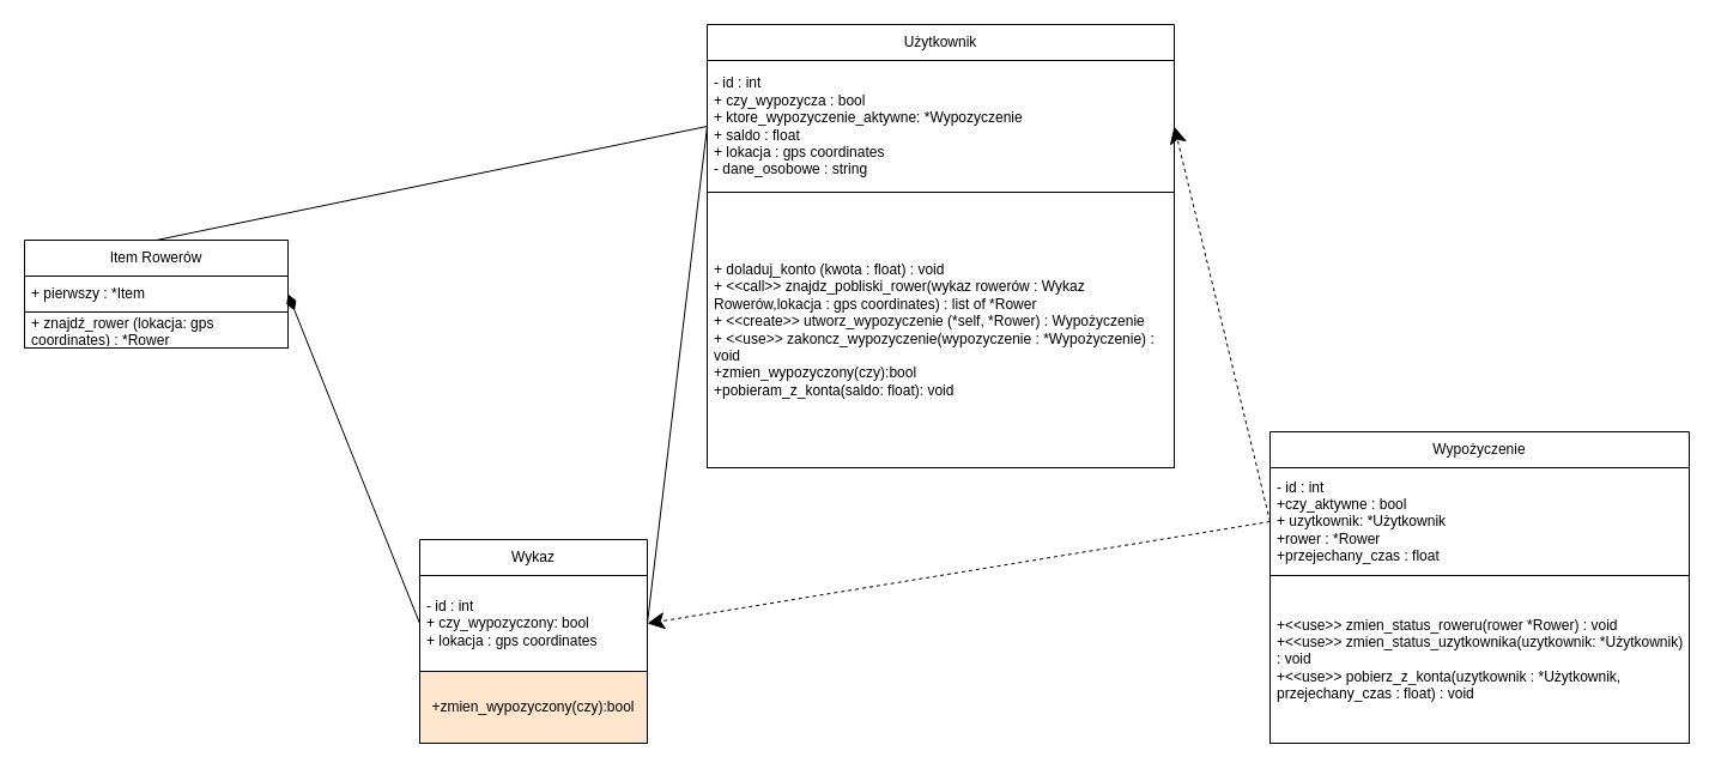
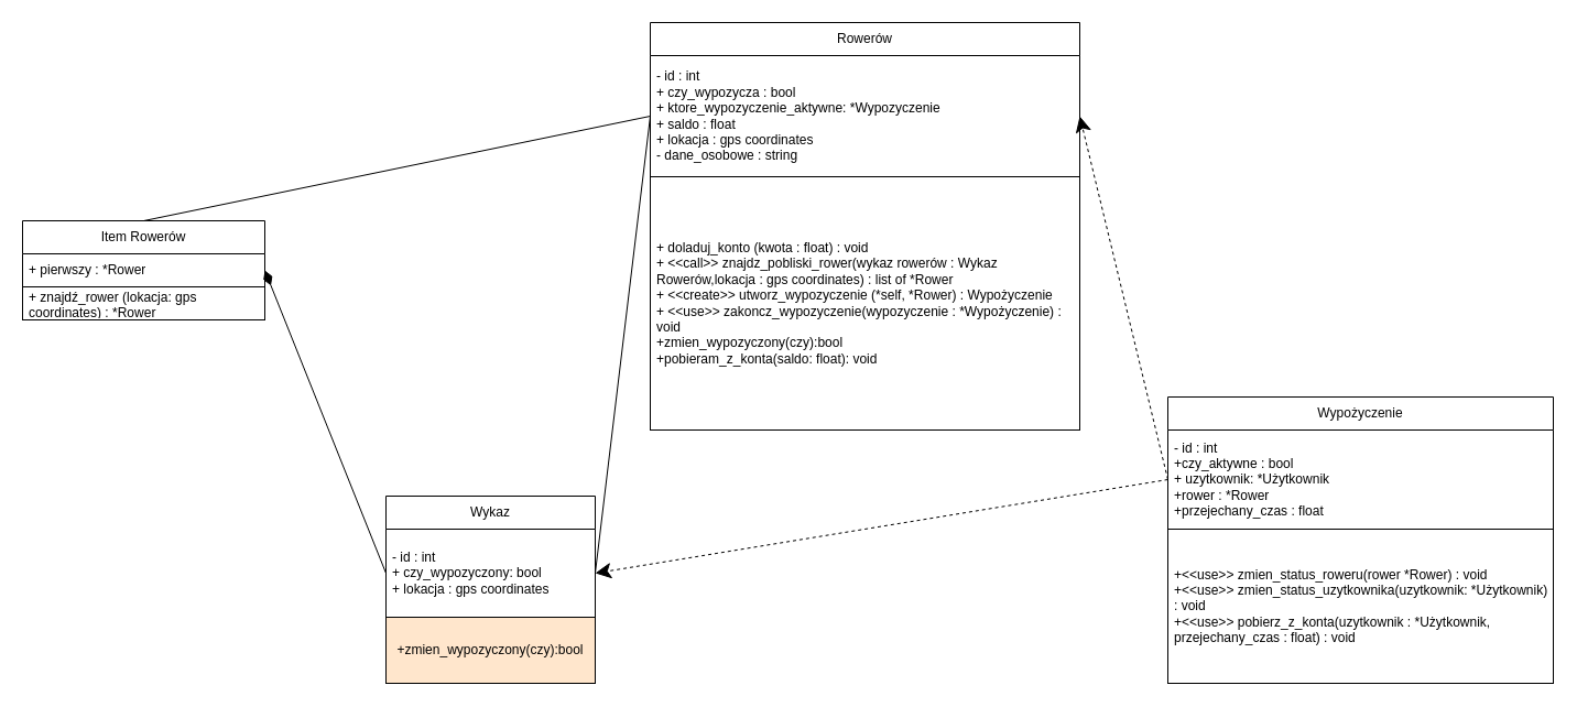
  <mxCell id="0" />
  <mxCell id="1" parent="0" />
- <mxCell id="2" value="Użytkownik" style="swimlane;fontStyle=0;childLayout=stackLayout;horizontal=1;startSize=30;horizontalStack=0;resizeParent=1;resizeParentMax=0;resizeLast=0;collapsible=1;marginBottom=0;whiteSpace=wrap;html=1;" parent="1" vertex="1"><mxGeometry x="590" y="20" width="390" height="370" as="geometry" /></mxCell>
+ <mxCell id="2" value="Rowerów" style="swimlane;fontStyle=0;childLayout=stackLayout;horizontal=1;startSize=30;horizontalStack=0;resizeParent=1;resizeParentMax=0;resizeLast=0;collapsible=1;marginBottom=0;whiteSpace=wrap;html=1;" parent="1" vertex="1"><mxGeometry x="590" y="20" width="390" height="370" as="geometry" /></mxCell>
  <mxCell id="3" value="&lt;div&gt;- id : int&lt;/div&gt;&lt;div&gt;+ czy_wypozycza : bool&lt;/div&gt;&lt;div&gt;+ ktore_wypozyczenie_aktywne: *Wypozyczenie&lt;br&gt;&lt;/div&gt;&lt;div&gt;+ saldo : float&lt;/div&gt;&lt;div&gt;+ lokacja : gps coordinates&lt;/div&gt;&lt;div&gt;- dane_osobowe : string&lt;br&gt;&lt;/div&gt;" style="text;strokeColor=none;fillColor=none;align=left;verticalAlign=middle;spacingLeft=4;spacingRight=4;overflow=hidden;points=[[0,0.5],[1,0.5]];portConstraint=eastwest;rotatable=0;whiteSpace=wrap;html=1;" parent="2" vertex="1"><mxGeometry y="30" width="390" height="110" as="geometry" /></mxCell>
  <mxCell id="4" value="&lt;div&gt;+ doladuj_konto (kwota : float) : void&lt;br&gt;+ &amp;lt;&amp;lt;call&amp;gt;&amp;gt; znajdz_pobliski_rower(wykaz rowerów : Wykaz Rowerów,lokacja : gps coordinates) : list of *Rower&lt;br&gt;+ &amp;lt;&amp;lt;create&amp;gt;&amp;gt; utworz_wypozyczenie (*self, *Rower) : Wypożyczenie&lt;br&gt;+ &amp;lt;&amp;lt;use&amp;gt;&amp;gt; zakoncz_wypozyczenie(wypozyczenie : *Wypożyczenie) : void&lt;/div&gt;&lt;div&gt;+zmien_wypozyczony(czy):bool&lt;/div&gt;&lt;div&gt;+pobieram_z_konta(saldo: float): void&lt;br&gt;&lt;/div&gt;" style="text;strokeColor=default;fillColor=none;align=left;verticalAlign=middle;spacingLeft=4;spacingRight=4;overflow=hidden;points=[[0,0.5],[1,0.5]];portConstraint=eastwest;rotatable=0;whiteSpace=wrap;html=1;" parent="2" vertex="1"><mxGeometry y="140" width="390" height="230" as="geometry" /></mxCell>
  <mxCell id="5" value="Wykaz" style="swimlane;fontStyle=0;childLayout=stackLayout;horizontal=1;startSize=30;horizontalStack=0;resizeParent=1;resizeParentMax=0;resizeLast=0;collapsible=1;marginBottom=0;whiteSpace=wrap;html=1;" parent="1" vertex="1"><mxGeometry x="350" y="450" width="190" height="110" as="geometry" /></mxCell>
  <mxCell id="6" value="- id : int&lt;br&gt;+ czy_wypozyczony: bool&lt;br&gt;+ lokacja : gps coordinates" style="text;strokeColor=none;fillColor=none;align=left;verticalAlign=middle;spacingLeft=4;spacingRight=4;overflow=hidden;points=[[0,0.5],[1,0.5]];portConstraint=eastwest;rotatable=0;whiteSpace=wrap;html=1;" parent="5" vertex="1"><mxGeometry y="30" width="190" height="80" as="geometry" /></mxCell>
  <mxCell id="7" value="Item 2" style="text;strokeColor=default;fillColor=none;align=left;verticalAlign=middle;spacingLeft=4;spacingRight=4;overflow=hidden;points=[[0,0.5],[1,0.5]];portConstraint=eastwest;rotatable=0;whiteSpace=wrap;html=1;" parent="5" vertex="1"><mxGeometry y="110" width="190" as="geometry" /></mxCell>
  <mxCell id="8" value="Wypożyczenie" style="swimlane;fontStyle=0;childLayout=stackLayout;horizontal=1;startSize=30;horizontalStack=0;resizeParent=1;resizeParentMax=0;resizeLast=0;collapsible=1;marginBottom=0;whiteSpace=wrap;html=1;" parent="1" vertex="1"><mxGeometry x="1060" y="360" width="350" height="260" as="geometry" /></mxCell>
  <mxCell id="9" value="- id : int&lt;br&gt;+czy_aktywne : bool&lt;br&gt;+ uzytkownik: *Użytkownik&lt;br&gt;+rower : *Rower&lt;br&gt;+przejechany_czas : float" style="text;strokeColor=none;fillColor=none;align=left;verticalAlign=middle;spacingLeft=4;spacingRight=4;overflow=hidden;points=[[0,0.5],[1,0.5]];portConstraint=eastwest;rotatable=0;whiteSpace=wrap;html=1;" parent="8" vertex="1"><mxGeometry y="30" width="350" height="90" as="geometry" /></mxCell>
  <mxCell id="10" value="+&amp;lt;&amp;lt;use&amp;gt;&amp;gt; zmien_status_roweru(rower *Rower) : void&lt;br&gt;+&amp;lt;&amp;lt;use&amp;gt;&amp;gt; zmien_status_uzytkownika(uzytkownik: *Użytkownik) : void&lt;div&gt;+&amp;lt;&amp;lt;use&amp;gt;&amp;gt; pobierz_z_konta(uzytkownik : *Użytkownik, przejechany_czas : float) : void&lt;br&gt;&lt;/div&gt;" style="text;strokeColor=default;fillColor=none;align=left;verticalAlign=middle;spacingLeft=4;spacingRight=4;overflow=hidden;points=[[0,0.5],[1,0.5]];portConstraint=eastwest;rotatable=0;whiteSpace=wrap;html=1;" parent="8" vertex="1"><mxGeometry y="120" width="350" height="140" as="geometry" /></mxCell>
  <mxCell id="11" value="Item Rowerów" style="swimlane;fontStyle=0;childLayout=stackLayout;horizontal=1;startSize=30;horizontalStack=0;resizeParent=1;resizeParentMax=0;resizeLast=0;collapsible=1;marginBottom=0;whiteSpace=wrap;html=1;" parent="1" vertex="1"><mxGeometry x="20" y="200" width="220" height="90" as="geometry" /></mxCell>
- <mxCell id="12" value="+ pierwszy : *Item" style="text;strokeColor=none;fillColor=none;align=left;verticalAlign=middle;spacingLeft=4;spacingRight=4;overflow=hidden;points=[[0,0.5],[1,0.5]];portConstraint=eastwest;rotatable=0;whiteSpace=wrap;html=1;" parent="11" vertex="1"><mxGeometry y="30" width="220" height="30" as="geometry" /></mxCell>
+ <mxCell id="12" value="+ pierwszy : *Rower" style="text;strokeColor=none;fillColor=none;align=left;verticalAlign=middle;spacingLeft=4;spacingRight=4;overflow=hidden;points=[[0,0.5],[1,0.5]];portConstraint=eastwest;rotatable=0;whiteSpace=wrap;html=1;" parent="11" vertex="1"><mxGeometry y="30" width="220" height="30" as="geometry" /></mxCell>
  <mxCell id="13" value="+ znajdź_rower (lokacja: gps coordinates) : *Rower" style="text;strokeColor=default;fillColor=none;align=left;verticalAlign=middle;spacingLeft=4;spacingRight=4;overflow=hidden;points=[[0,0.5],[1,0.5]];portConstraint=eastwest;rotatable=0;whiteSpace=wrap;html=1;" parent="11" vertex="1"><mxGeometry y="60" width="220" height="30" as="geometry" /></mxCell>
  <mxCell id="14" style="rounded=0;orthogonalLoop=1;jettySize=auto;html=1;exitX=0;exitY=0.5;exitDx=0;exitDy=0;entryX=1;entryY=0.5;entryDx=0;entryDy=0;endArrow=diamondThin;endFill=1;strokeWidth=1;endSize=12;" parent="1" source="6" target="12" edge="1"><mxGeometry relative="1" as="geometry" /></mxCell>
  <mxCell id="15" value="" style="endArrow=none;html=1;rounded=0;exitX=1;exitY=0.5;exitDx=0;exitDy=0;entryX=0;entryY=0.5;entryDx=0;entryDy=0;" parent="1" source="6" target="3" edge="1"><mxGeometry width="50" height="50" relative="1" as="geometry"><mxPoint x="590" y="310" as="sourcePoint" /><mxPoint x="640" y="260" as="targetPoint" /></mxGeometry></mxCell>
  <mxCell id="16" value="" style="endArrow=none;html=1;rounded=0;exitX=0.5;exitY=0;exitDx=0;exitDy=0;entryX=0;entryY=0.5;entryDx=0;entryDy=0;" parent="1" source="11" target="3" edge="1"><mxGeometry width="50" height="50" relative="1" as="geometry"><mxPoint x="590" y="350" as="sourcePoint" /><mxPoint x="640" y="300" as="targetPoint" /></mxGeometry></mxCell>
  <mxCell id="17" value="" style="endArrow=classic;dashed=1;html=1;rounded=0;endFill=1;exitX=0;exitY=0.5;exitDx=0;exitDy=0;entryX=1;entryY=0.5;entryDx=0;entryDy=0;endSize=12;" parent="1" source="9" target="3" edge="1"><mxGeometry width="50" height="50" relative="1" as="geometry"><mxPoint x="590" y="350" as="sourcePoint" /><mxPoint x="640" y="300" as="targetPoint" /></mxGeometry></mxCell>
  <mxCell id="18" value="" style="endArrow=classic;dashed=1;html=1;rounded=0;endFill=1;exitX=0;exitY=0.5;exitDx=0;exitDy=0;entryX=1;entryY=0.5;entryDx=0;entryDy=0;endSize=12;" parent="1" source="9" target="6" edge="1"><mxGeometry width="50" height="50" relative="1" as="geometry"><mxPoint x="910" y="435" as="sourcePoint" /><mxPoint x="860" y="115" as="targetPoint" /></mxGeometry></mxCell>
  <mxCell id="19" value="+zmien_wypozyczony(czy):bool" style="rounded=0;whiteSpace=wrap;html=1;fillColor=#ffe6cc;" vertex="1" parent="1"><mxGeometry x="350" y="560" width="190" height="60" as="geometry" /></mxCell>
